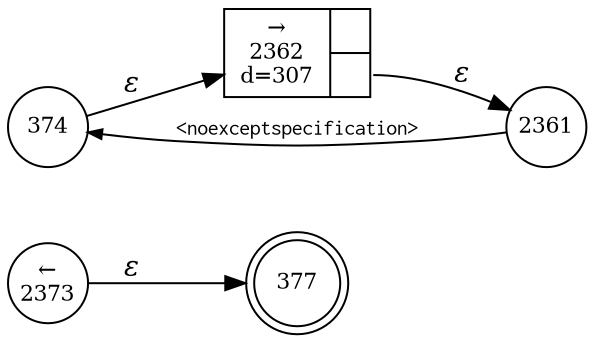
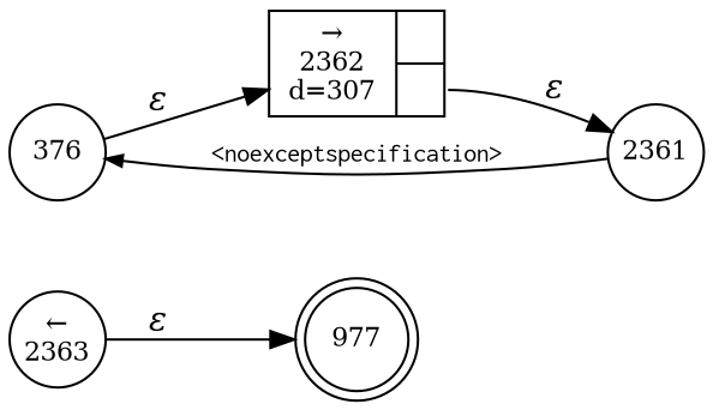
  digraph {
    rankdir=LR
    node [fixedsize=true fontsize=11 shape=circle peripheries=1]
    edge [fontname="Times-Italic"]
-   n1 [label=377 shape=doublecircle width=.6 peripheries=""]
-   n2 [label=374 width=.55]
+   n1 [label=977 shape=doublecircle width=.6 peripheries=""]
+   n2 [label=376 width=.55]
    n3 [fixedsize=false label="{&rarr;\n2362\nd=307|{<p0>|<p1>}}" shape=record]
    n4 [label=2361 width=.55]
-   n5 [label="&larr;\n2373" width=.55]
+   n5 [label="&larr;\n2363" width=.55]
    n2 -> n3 [label="&epsilon;"]
    n3 -> n4 [label="&epsilon;" tailport=p1]
    n4 -> n2 [arrowhead=normal arrowsize=.7 fontname=Courier fontsize=11 label="<noexceptspecification>"]
    n5 -> n1 [label="&epsilon;"]
  }
